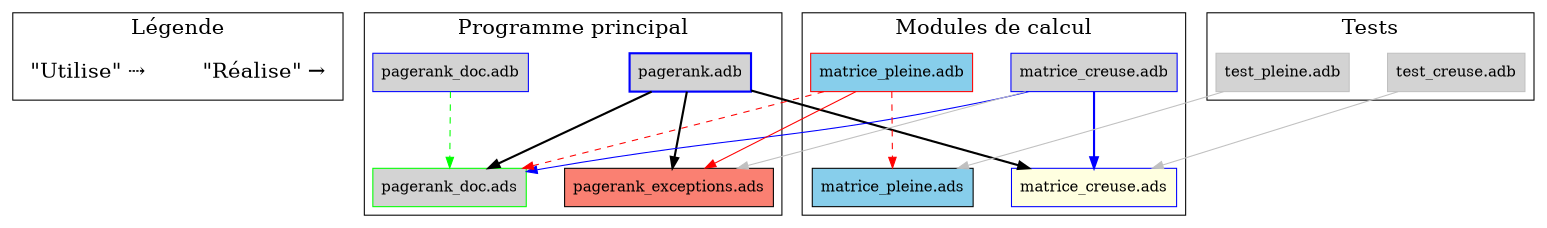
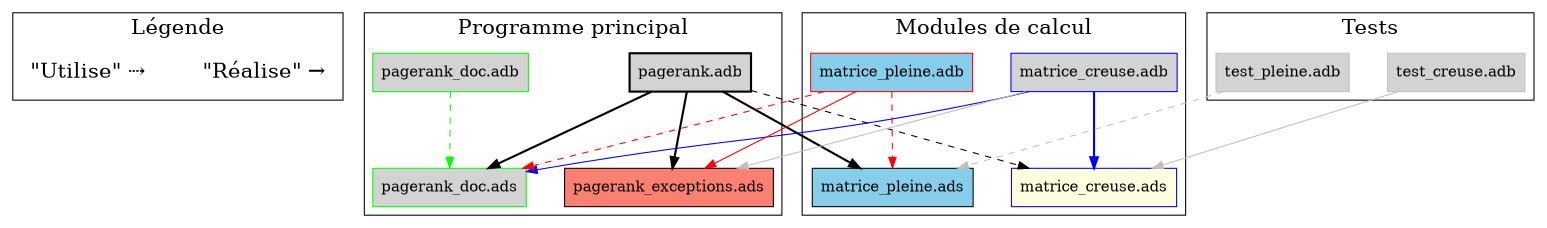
  digraph {
    nodesep=0.5
    rankdir=TB
    ranksep=1.0
    node [shape=box fillcolor=lightgrey style=filled]
    n1 [fontsize="20pt" label=<"Réalise" →> shape=plaintext fillcolor="" style=""]
    n2 [fontsize="20pt" label=<"Utilise" ⇢> shape=plaintext fillcolor="" style=""]
-   "pagerank.adb" [style="bold,filled" color=blue]
+   "pagerank.adb" [style="bold,filled"]
    "pagerank_doc.ads" [color=green]
-   "pagerank_doc.adb" [color=blue]
+   "pagerank_doc.adb" [color=green]
    "pagerank_exceptions.ads" [fillcolor=salmon]
    "matrice_creuse.ads" [color=blue fillcolor=lightyellow]
    "matrice_creuse.adb" [color=blue]
    "matrice_pleine.ads" [color=black fillcolor=skyblue]
    "matrice_pleine.adb" [color=red fillcolor=skyblue]
    "test_creuse.adb" [color=gray shape=rect]
    "test_pleine.adb" [color=gray]
    subgraph cluster_1 {
      fontsize="20pt"
      label="Légende"
      n1
      n2
    }
    subgraph cluster_2 {
      fontsize="20pt"
      label="Programme principal"
      "pagerank.adb"
      "pagerank_doc.ads"
      "pagerank_doc.adb"
      "pagerank_exceptions.ads"
    }
    subgraph cluster_3 {
      fontsize="20pt"
      label="Modules de calcul"
      "matrice_creuse.ads"
      "matrice_creuse.adb"
      "matrice_pleine.ads"
      "matrice_pleine.adb"
    }
    subgraph cluster_4 {
      fontsize="20pt"
      label=Tests
      "test_creuse.adb"
      "test_pleine.adb"
    }
    "pagerank.adb" -> "pagerank_doc.ads" [style=bold]
    "pagerank.adb" -> "pagerank_exceptions.ads" [style=bold]
-   "pagerank.adb" -> "matrice_creuse.ads" [style=bold]
+   "pagerank.adb" -> "matrice_creuse.ads" [style=dashed]
+   "pagerank.adb" -> "matrice_pleine.ads" [style=bold]
    "pagerank_doc.adb" -> "pagerank_doc.ads" [color=green style=dashed]
    "matrice_creuse.adb" -> "pagerank_doc.ads" [color=blue]
    "matrice_creuse.adb" -> "pagerank_exceptions.ads" [color=gray]
    "matrice_creuse.adb" -> "matrice_creuse.ads" [color=blue style=bold]
    "matrice_pleine.adb" -> "pagerank_doc.ads" [color=red style=dashed]
    "matrice_pleine.adb" -> "pagerank_exceptions.ads" [color=red]
    "matrice_pleine.adb" -> "matrice_pleine.ads" [color=red style=dashed]
    "test_creuse.adb" -> "matrice_creuse.ads" [color=gray]
-   "test_pleine.adb" -> "matrice_pleine.ads" [color=gray]
+   "test_pleine.adb" -> "matrice_pleine.ads" [color=gray style=dashed]
  }
